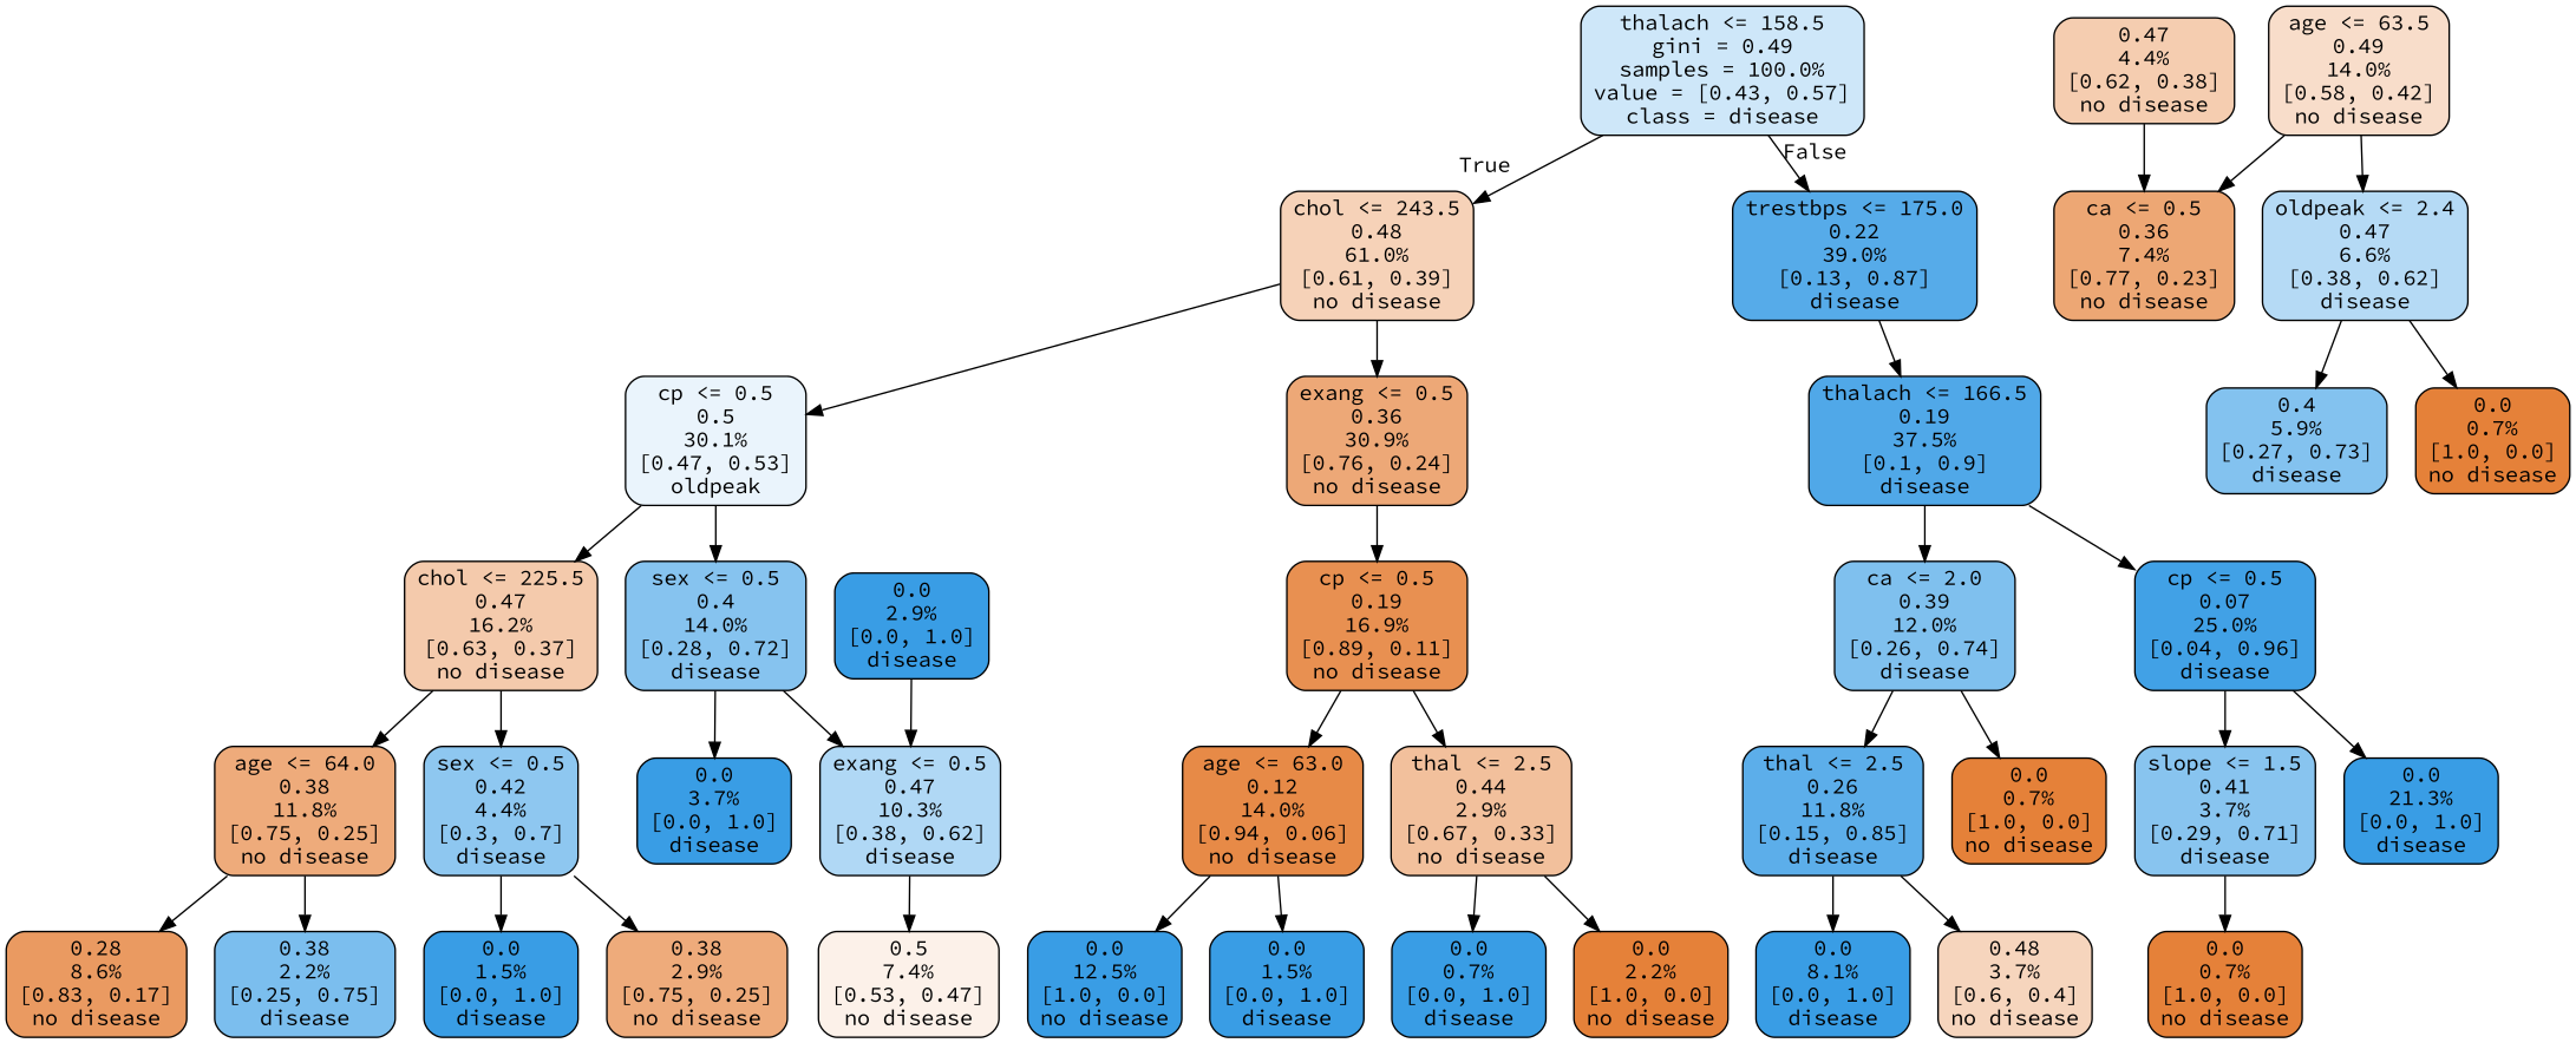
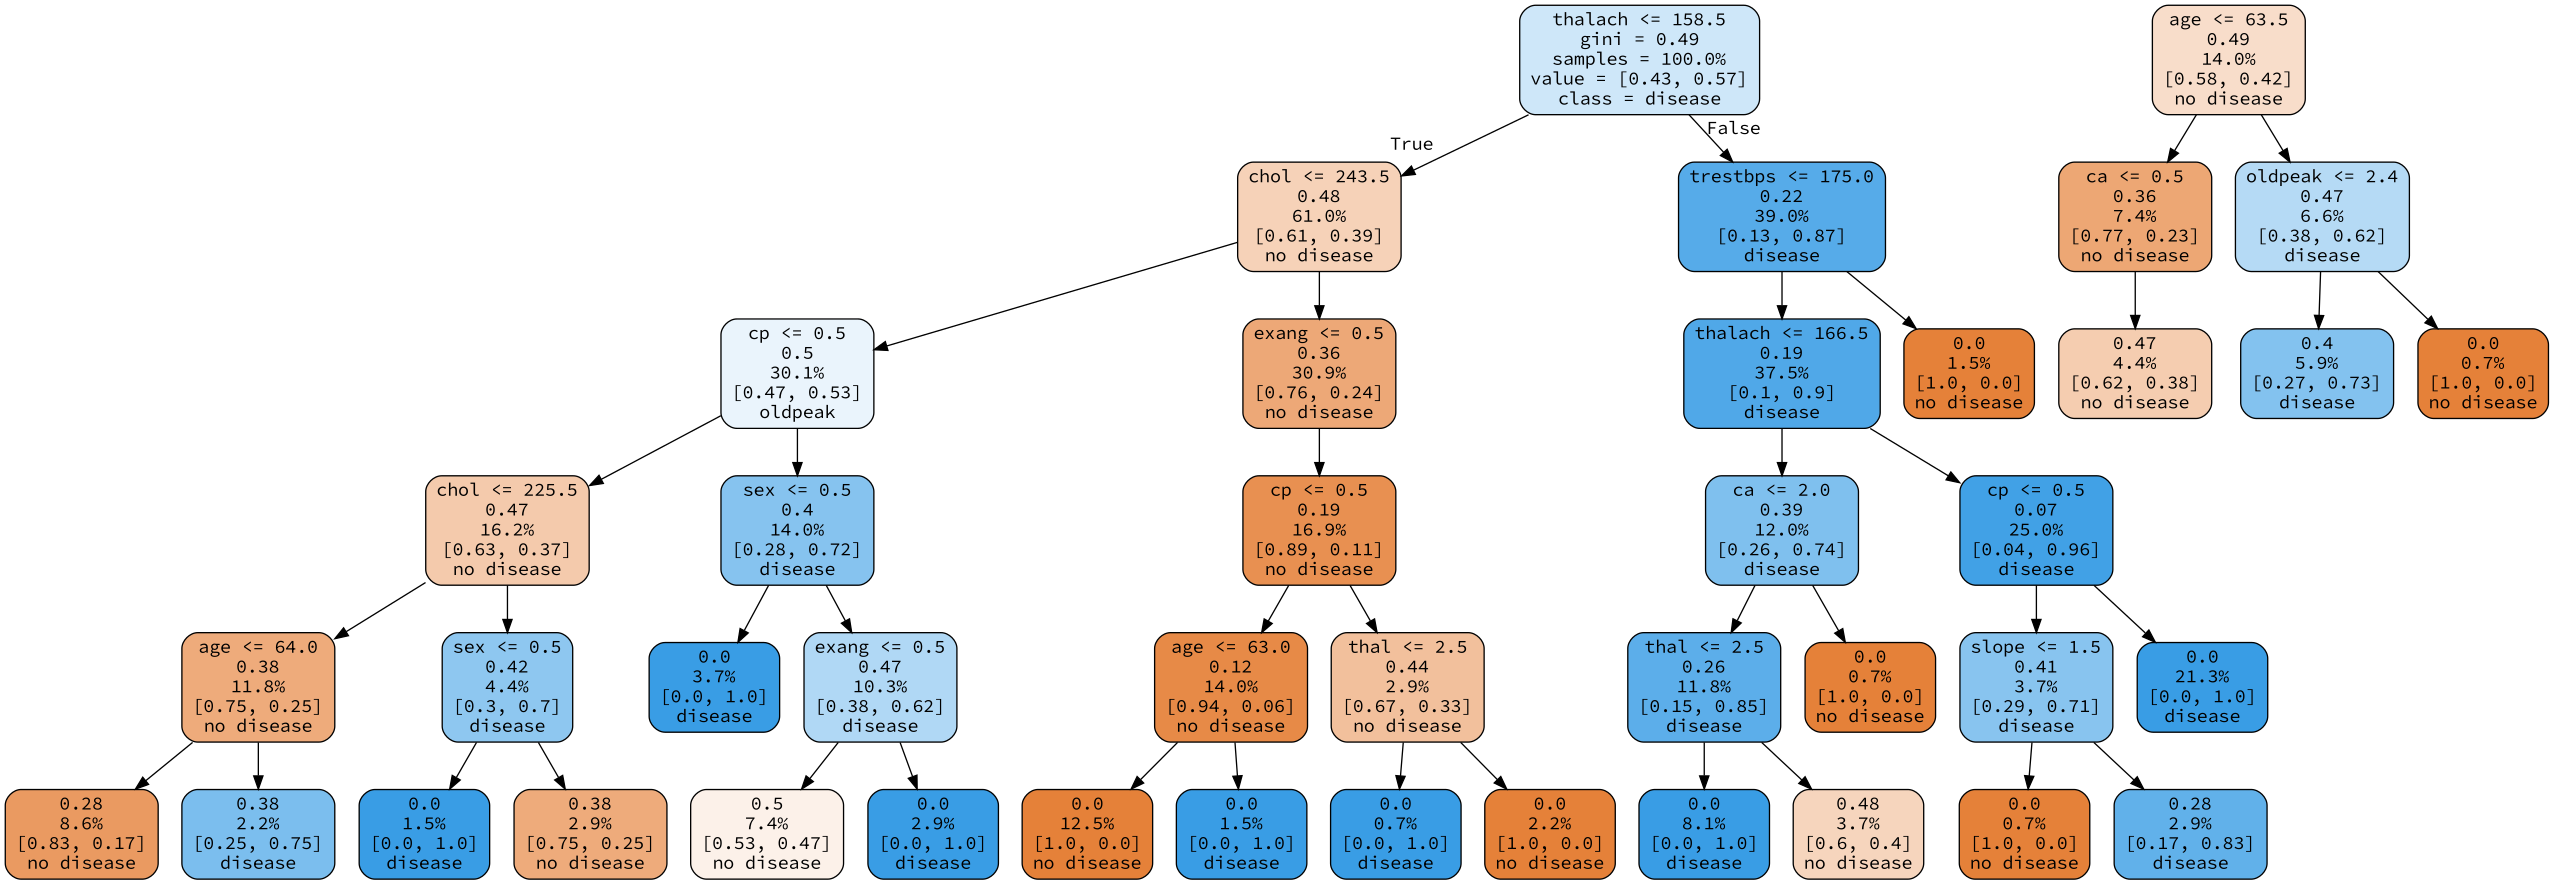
  digraph {
    fontname="Source Code Pro"
    node [color=black fillcolor="#399de5" fontname="Source Code Pro" shape=box style="filled, rounded"]
    edge [fontname="Source Code Pro"]
    n1 [fillcolor="#cee7f9" label="thalach <= 158.5\ngini = 0.49\nsamples = 100.0%\nvalue = [0.43, 0.57]\nclass = disease"]
    n2 [fillcolor="#f6d2b8" label="chol <= 243.5\n0.48\n61.0%\n[0.61, 0.39]\nno disease"]
    n3 [fillcolor="#56abe9" label="trestbps <= 175.0\n0.22\n39.0%\n[0.13, 0.87]\ndisease"]
    n4 [fillcolor="#eaf4fc" label="cp <= 0.5\n0.5\n30.1%\n[0.47, 0.53]\noldpeak"]
    n5 [fillcolor="#eda877" label="exang <= 0.5\n0.36\n30.9%\n[0.76, 0.24]\nno disease"]
    n6 [fillcolor="#50a8e8" label="thalach <= 166.5\n0.19\n37.5%\n[0.1, 0.9]\ndisease"]
+   n7 [fillcolor="#e58139" label="0.0\n1.5%\n[1.0, 0.0]\nno disease"]
    n8 [fillcolor="#f4caac" label="chol <= 225.5\n0.47\n16.2%\n[0.63, 0.37]\nno disease"]
    n9 [fillcolor="#86c3ef" label="sex <= 0.5\n0.4\n14.0%\n[0.28, 0.72]\ndisease"]
    n10 [fillcolor="#e89051" label="cp <= 0.5\n0.19\n16.9%\n[0.89, 0.11]\nno disease"]
    n11 [fillcolor="#eeab7b" label="age <= 64.0\n0.38\n11.8%\n[0.75, 0.25]\nno disease"]
    n12 [fillcolor="#8ec7f0" label="sex <= 0.5\n0.42\n4.4%\n[0.3, 0.7]\ndisease"]
    n13 [label="0.0\n3.7%\n[0.0, 1.0]\ndisease"]
    n14 [fillcolor="#b0d8f5" label="exang <= 0.5\n0.47\n10.3%\n[0.38, 0.62]\ndisease"]
    n15 [fillcolor="#ea9a61" label="0.28\n8.6%\n[0.83, 0.17]\nno disease"]
    n16 [fillcolor="#7bbeee" label="0.38\n2.2%\n[0.25, 0.75]\ndisease"]
    n17 [label="0.0\n1.5%\n[0.0, 1.0]\ndisease"]
    n18 [fillcolor="#eeab7b" label="0.38\n2.9%\n[0.75, 0.25]\nno disease"]
    n19 [fillcolor="#fcf1e9" label="0.5\n7.4%\n[0.53, 0.47]\nno disease"]
    n20 [label="0.0\n2.9%\n[0.0, 1.0]\ndisease"]
    n21 [fillcolor="#f8ddca" label="age <= 63.5\n0.49\n14.0%\n[0.58, 0.42]\nno disease"]
    n22 [fillcolor="#eda774" label="ca <= 0.5\n0.36\n7.4%\n[0.77, 0.23]\nno disease"]
    n23 [fillcolor="#b5daf5" label="oldpeak <= 2.4\n0.47\n6.6%\n[0.38, 0.62]\ndisease"]
    n24 [fillcolor="#e78a47" label="age <= 63.0\n0.12\n14.0%\n[0.94, 0.06]\nno disease"]
    n25 [fillcolor="#f2c09c" label="thal <= 2.5\n0.44\n2.9%\n[0.67, 0.33]\nno disease"]
    n26 [fillcolor="#f5cdb0" label="0.47\n4.4%\n[0.62, 0.38]\nno disease"]
    n27 [fillcolor="#83c2ef" label="0.4\n5.9%\n[0.27, 0.73]\ndisease"]
    n28 [fillcolor="#e58139" label="0.0\n0.7%\n[1.0, 0.0]\nno disease"]
-   n29 [label="0.0\n12.5%\n[1.0, 0.0]\nno disease"]
+   n29 [fillcolor="#e58139" label="0.0\n12.5%\n[1.0, 0.0]\nno disease"]
    n30 [label="0.0\n1.5%\n[0.0, 1.0]\ndisease"]
    n31 [label="0.0\n0.7%\n[0.0, 1.0]\ndisease"]
    n32 [fillcolor="#e58139" label="0.0\n2.2%\n[1.0, 0.0]\nno disease"]
    n33 [fillcolor="#7fc0ee" label="ca <= 2.0\n0.39\n12.0%\n[0.26, 0.74]\ndisease"]
    n34 [fillcolor="#41a1e6" label="cp <= 0.5\n0.07\n25.0%\n[0.04, 0.96]\ndisease"]
    n35 [fillcolor="#5caeea" label="thal <= 2.5\n0.26\n11.8%\n[0.15, 0.85]\ndisease"]
    n36 [fillcolor="#e58139" label="0.0\n0.7%\n[1.0, 0.0]\nno disease"]
    n37 [fillcolor="#88c4ef" label="slope <= 1.5\n0.41\n3.7%\n[0.29, 0.71]\ndisease"]
    n38 [label="0.0\n21.3%\n[0.0, 1.0]\ndisease"]
    n39 [label="0.0\n8.1%\n[0.0, 1.0]\ndisease"]
    n40 [fillcolor="#f6d5bd" label="0.48\n3.7%\n[0.6, 0.4]\nno disease"]
    n41 [fillcolor="#e58139" label="0.0\n0.7%\n[1.0, 0.0]\nno disease"]
+   n42 [fillcolor="#61b1ea" label="0.28\n2.9%\n[0.17, 0.83]\ndisease"]
    n1 -> n2 [headlabel=True labelangle=45 labeldistance=2.5]
    n1 -> n3 [headlabel=False labelangle=-45 labeldistance=2.5]
    n2 -> n4
    n2 -> n5
    n3 -> n6
+   n3 -> n7
    n4 -> n8
    n4 -> n9
    n5 -> n10
    n6 -> n33
    n6 -> n34
    n8 -> n11
    n8 -> n12
    n9 -> n13
    n9 -> n14
    n10 -> n24
    n10 -> n25
    n11 -> n15
    n11 -> n16
    n12 -> n17
    n12 -> n18
    n14 -> n19
-   n20 -> n14
+   n14 -> n20
    n21 -> n22
    n21 -> n23
-   n26 -> n22
+   n22 -> n26
    n23 -> n27
    n23 -> n28
    n24 -> n29
    n24 -> n30
    n25 -> n31
    n25 -> n32
    n33 -> n35
    n33 -> n36
    n34 -> n37
    n34 -> n38
    n35 -> n39
    n35 -> n40
    n37 -> n41
+   n37 -> n42
  }
